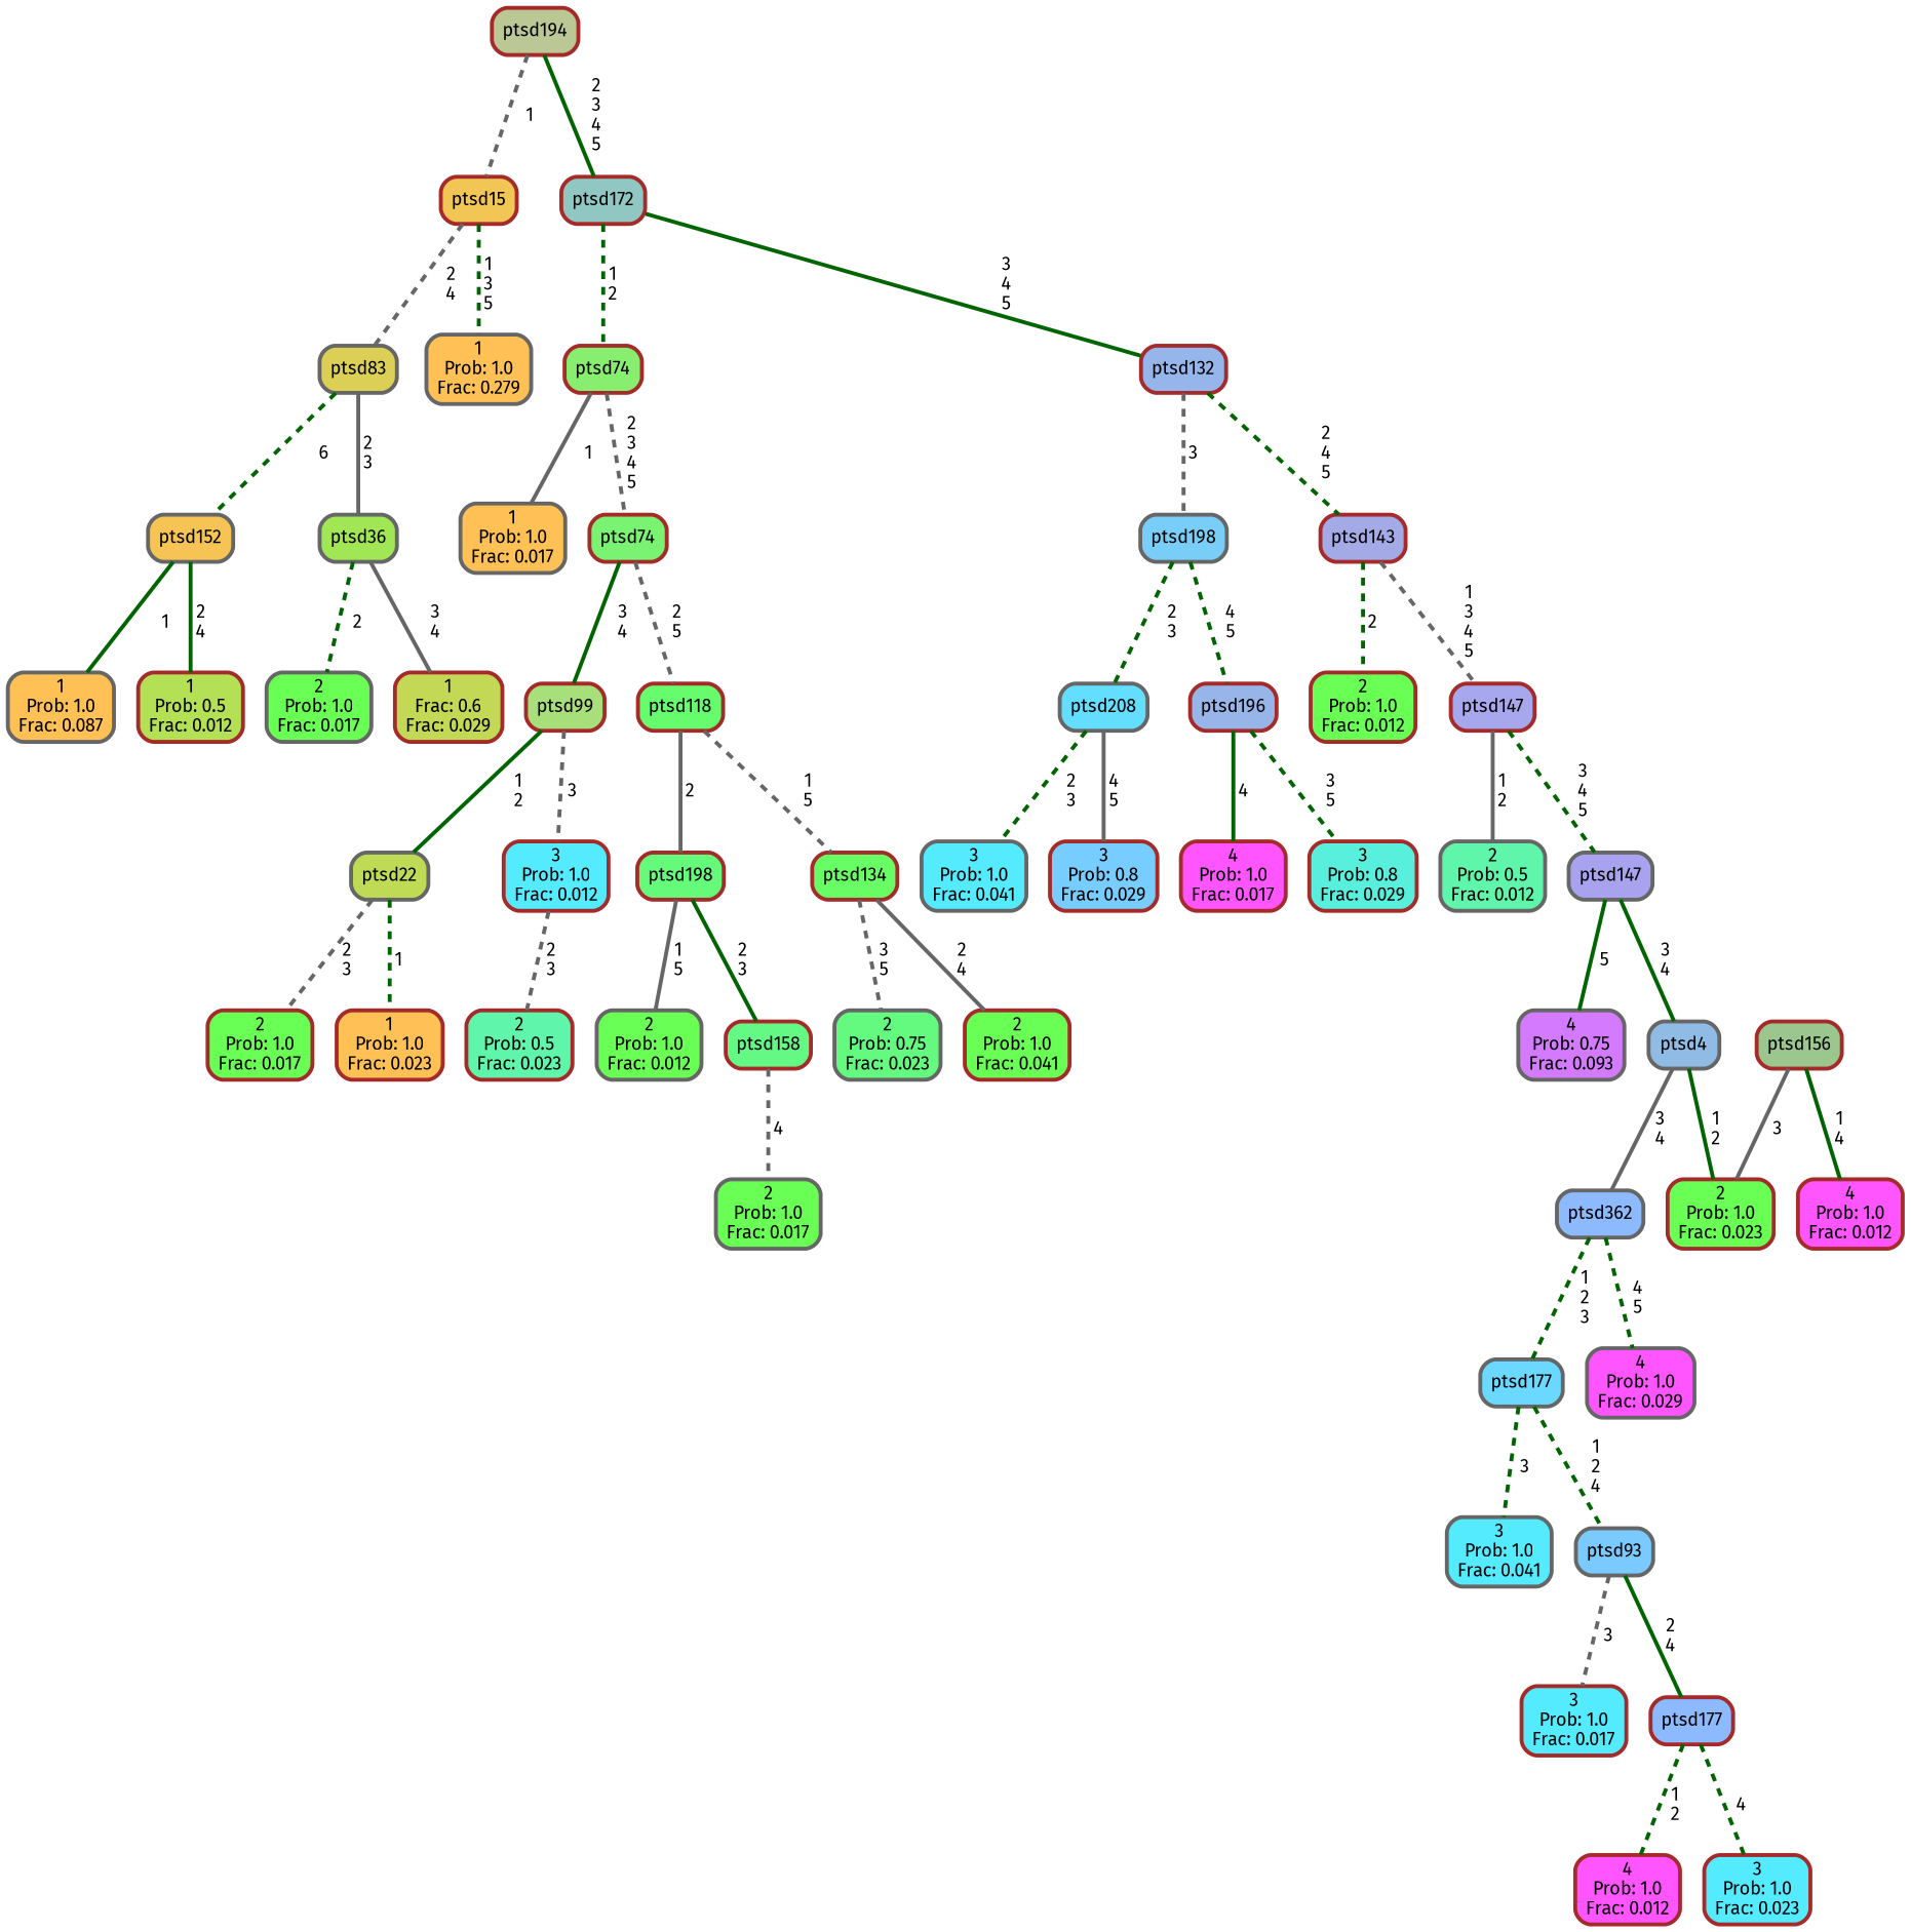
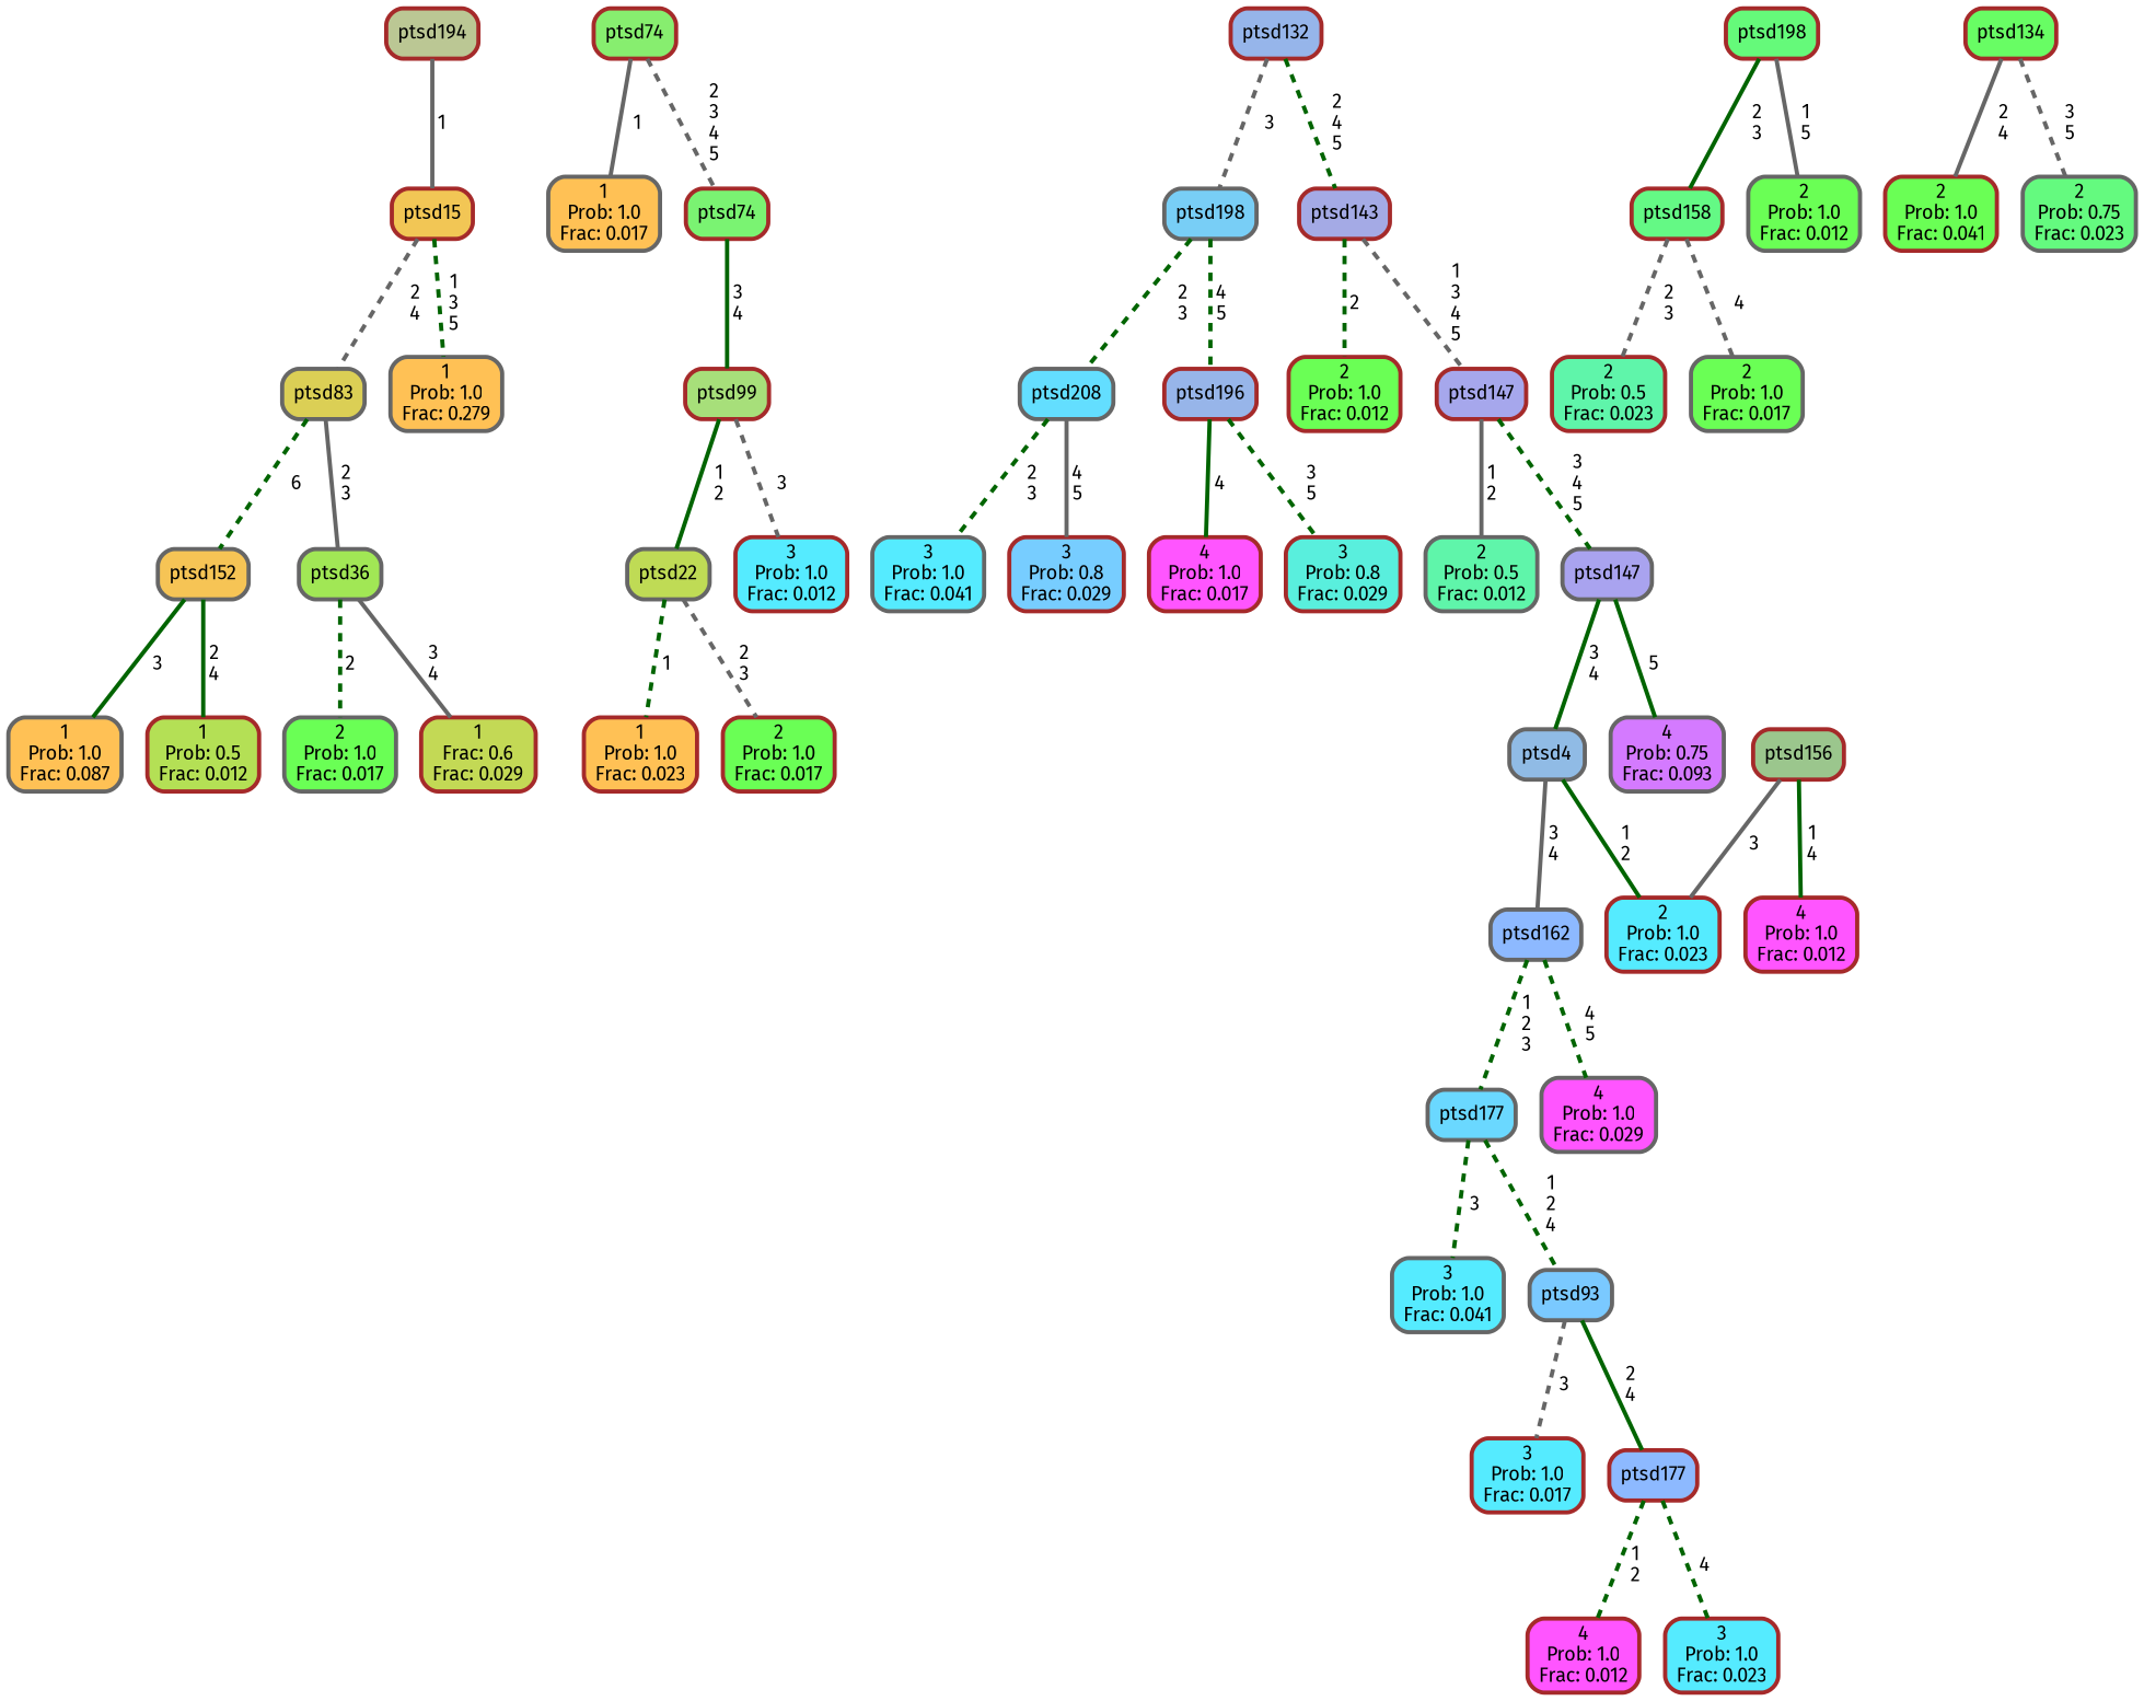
  graph {
    fontname="Fira Sans"
    ranksep="0 equally"
    splines=straight
    node [color=brown fillcolor="#6aff55" fontcolor=black fontname="Fira Sans" penwidth=3 shape=box style="filled, rounded"]
    edge [color=darkgreen fontname="Fira Sans" penwidth=3 style=dashed]
    n1 [color=gray40 fillcolor="#ffc155" label="1\nProb: 1.0\nFrac: 0.087"]
    n2 [color=gray40 fillcolor="#f6c455" label=ptsd152]
    n3 [fillcolor="#b4e055" label="1\nProb: 0.5\nFrac: 0.012"]
    n4 [color=gray40 fillcolor="#dbcf55" label=ptsd83]
    n5 [color=gray40 fillcolor="#a1e755" label=ptsd36]
    n6 [color=gray40 label="2\nProb: 1.0\nFrac: 0.017"]
    n7 [fillcolor="#c3d955" label="1\nFrac: 0.6\nFrac: 0.029"]
    n8 [fillcolor="#f2c655" label=ptsd15]
    n9 [color=gray40 fillcolor="#ffc155" label="1\nProb: 1.0\nFrac: 0.279"]
    n10 [fillcolor="#bbc794" label=ptsd194]
-   n11 [fillcolor="#91c7c2" label=ptsd172]
    n12 [fillcolor="#87ee6f" label=ptsd74]
    n13 [fillcolor="#96b5ea" label=ptsd132]
    n14 [color=gray40 fillcolor="#ffc155" label="1\nProb: 1.0\nFrac: 0.017"]
    n15 [fillcolor="#7af372" label=ptsd74]
    n16 [fillcolor="#a7df7a" label=ptsd99]
-   n17 [fillcolor="#66fc6e" label=ptsd118]
    n18 [fillcolor="#ffc155" label="1\nProb: 1.0\nFrac: 0.023"]
    n19 [color=gray40 fillcolor="#bfdb55" label=ptsd22]
    n20 [label="2\nProb: 1.0\nFrac: 0.017"]
    n21 [fillcolor="#55ebff" label="3\nProb: 1.0\nFrac: 0.012"]
    n22 [fillcolor="#65fa7a" label=ptsd198]
    n23 [fillcolor="#68fd64" label=ptsd134]
    n24 [fillcolor="#5ff5aa" label="2\nProb: 0.5\nFrac: 0.023"]
    n25 [fillcolor="#64f985" label=ptsd158]
    n26 [color=gray40 label="2\nProb: 1.0\nFrac: 0.017"]
    n27 [color=gray40 label="2\nProb: 1.0\nFrac: 0.012"]
    n28 [label="2\nProb: 1.0\nFrac: 0.041"]
    n29 [color=gray40 fillcolor="#64fa7f" label="2\nProb: 0.75\nFrac: 0.023"]
    n30 [color=gray40 fillcolor="#78cef6" label=ptsd198]
    n31 [fillcolor="#a4aae5" label=ptsd143]
    n32 [color=gray40 fillcolor="#55ebff" label="3\nProb: 1.0\nFrac: 0.041"]
    n33 [color=gray40 fillcolor="#63deff" label=ptsd208]
    n34 [fillcolor="#77cdff" label="3\nProb: 0.8\nFrac: 0.029"]
    n35 [fillcolor="#97b5e9" label=ptsd196]
    n36 [fillcolor="#ff55ff" label="4\nProb: 1.0\nFrac: 0.017"]
    n37 [fillcolor="#59efdd" label="3\nProb: 0.8\nFrac: 0.029"]
    n38 [label="2\nProb: 1.0\nFrac: 0.012"]
    n39 [fillcolor="#a6a7ec" label=ptsd147]
    n40 [color=gray40 fillcolor="#5ff5aa" label="2\nProb: 0.5\nFrac: 0.012"]
    n41 [color=gray40 fillcolor="#a9a3ef" label=ptsd147]
    n42 [color=gray40 fillcolor="#90bbe5" label=ptsd4]
    n43 [color=gray40 fillcolor="#d47aff" label="4\nProb: 0.75\nFrac: 0.093"]
-   n44 [label="2\nProb: 1.0\nFrac: 0.023"]
+   n44 [fillcolor="#55ebff" label="2\nProb: 1.0\nFrac: 0.023"]
    n45 [fillcolor="#9bc68d" label=ptsd156]
    n46 [fillcolor="#ff55ff" label="4\nProb: 1.0\nFrac: 0.012"]
-   n47 [color=gray40 fillcolor="#8db9ff" label=ptsd362]
+   n47 [color=gray40 fillcolor="#8db9ff" label=ptsd162]
    n48 [color=gray40 fillcolor="#6ad8ff" label=ptsd177]
    n49 [color=gray40 fillcolor="#ff55ff" label="4\nProb: 1.0\nFrac: 0.029"]
    n50 [color=gray40 fillcolor="#55ebff" label="3\nProb: 1.0\nFrac: 0.041"]
    n51 [color=gray40 fillcolor="#7ac9ff" label=ptsd93]
    n52 [fillcolor="#55ebff" label="3\nProb: 1.0\nFrac: 0.017"]
    n53 [fillcolor="#8db9ff" label=ptsd177]
    n54 [fillcolor="#ff55ff" label="4\nProb: 1.0\nFrac: 0.012"]
    n55 [fillcolor="#55ebff" label="3\nProb: 1.0\nFrac: 0.023"]
    subgraph sub_1 {
      rank=same
    }
-   n2 -- n1 [label=" 1" style=bold]
+   n2 -- n1 [label=" 3" style=bold]
    n2 -- n3 [label=" 2\n 4" style=bold]
    n4 -- n2 [label=" 6"]
    n4 -- n5 [color=gray40 label=" 2\n 3" style=bold]
    n5 -- n6 [label=" 2"]
    n5 -- n7 [color=gray40 label=" 3\n 4" style=bold]
    n8 -- n4 [color=gray40 label=" 2\n 4"]
    n8 -- n9 [label=" 1\n 3\n 5"]
-   n10 -- n8 [color=gray40 label=" 1"]
-   n10 -- n11 [label=" 2\n 3\n 4\n 5" style=bold]
-   n11 -- n12 [label=" 1\n 2"]
-   n11 -- n13 [label=" 3\n 4\n 5" style=bold]
+   n10 -- n8 [color=gray40 label=" 1" style=bold]
    n12 -- n14 [color=gray40 label=" 1" style=bold]
    n12 -- n15 [color=gray40 label=" 2\n 3\n 4\n 5"]
    n13 -- n30 [color=gray40 label=" 3"]
    n13 -- n31 [label=" 2\n 4\n 5"]
    n15 -- n16 [label=" 3\n 4" style=bold]
-   n15 -- n17 [color=gray40 label=" 2\n 5"]
    n16 -- n19 [label=" 1\n 2" style=bold]
    n16 -- n21 [color=gray40 label=" 3"]
-   n17 -- n22 [color=gray40 label=" 2" style=bold]
-   n17 -- n23 [color=gray40 label=" 1\n 5"]
    n19 -- n18 [label=" 1"]
    n19 -- n20 [color=gray40 label=" 2\n 3"]
    n22 -- n25 [label=" 2\n 3" style=bold]
    n22 -- n27 [color=gray40 label=" 1\n 5" style=bold]
    n23 -- n28 [color=gray40 label=" 2\n 4" style=bold]
    n23 -- n29 [color=gray40 label=" 3\n 5"]
-   n21 -- n24 [color=gray40 label=" 2\n 3"]
+   n25 -- n24 [color=gray40 label=" 2\n 3"]
    n25 -- n26 [color=gray40 label=" 4"]
    n30 -- n33 [label=" 2\n 3"]
    n30 -- n35 [label=" 4\n 5"]
    n31 -- n38 [label=" 2"]
    n31 -- n39 [color=gray40 label=" 1\n 3\n 4\n 5"]
    n33 -- n32 [label=" 2\n 3"]
    n33 -- n34 [color=gray40 label=" 4\n 5" style=bold]
    n35 -- n36 [label=" 4" style=bold]
    n35 -- n37 [label=" 3\n 5"]
    n39 -- n40 [color=gray40 label=" 1\n 2" style=bold]
    n39 -- n41 [label=" 3\n 4\n 5"]
    n41 -- n42 [label=" 3\n 4" style=bold]
    n41 -- n43 [label=" 5" style=bold]
    n42 -- n44 [label=" 1\n 2" style=bold]
    n42 -- n47 [color=gray40 label=" 3\n 4" style=bold]
    n45 -- n44 [color=gray40 label=" 3" style=bold]
    n45 -- n46 [label=" 1\n 4" style=bold]
    n47 -- n48 [label=" 1\n 2\n 3"]
    n47 -- n49 [label=" 4\n 5"]
    n48 -- n50 [label=" 3"]
    n48 -- n51 [label=" 1\n 2\n 4"]
    n51 -- n52 [color=gray40 label=" 3"]
    n51 -- n53 [label=" 2\n 4" style=bold]
    n53 -- n54 [label=" 1\n 2"]
    n53 -- n55 [label=" 4"]
  }
